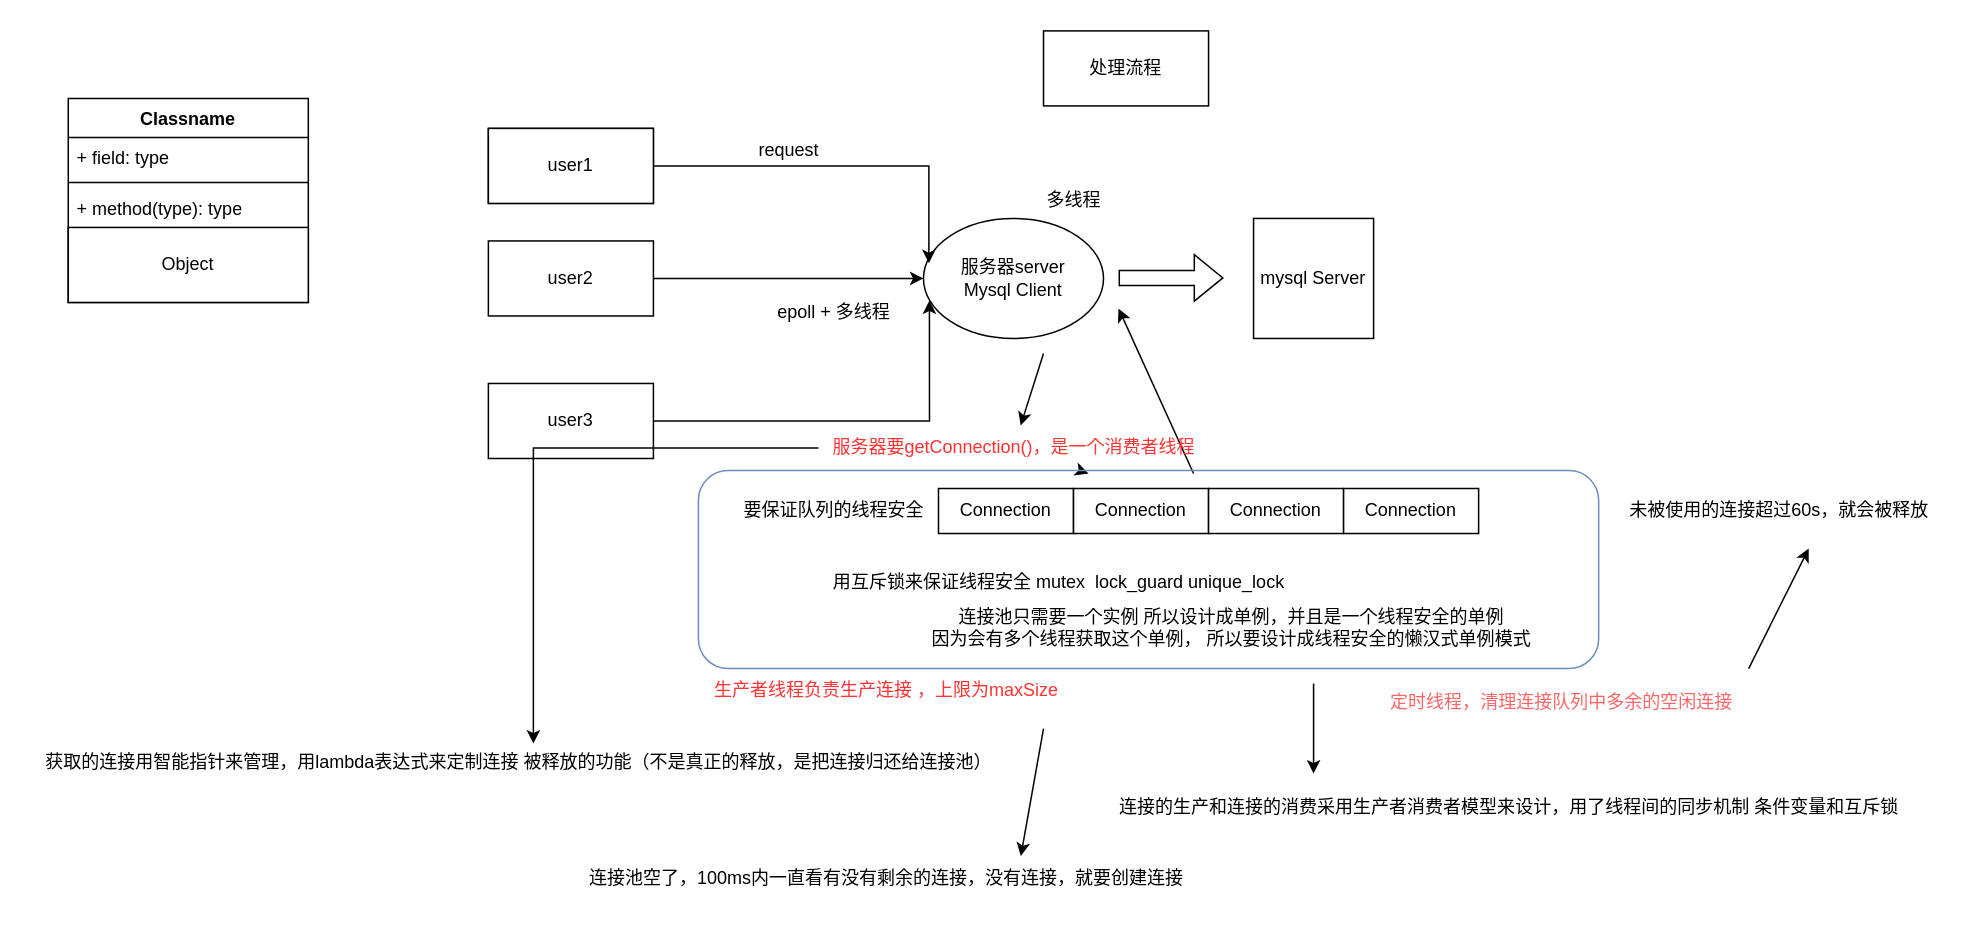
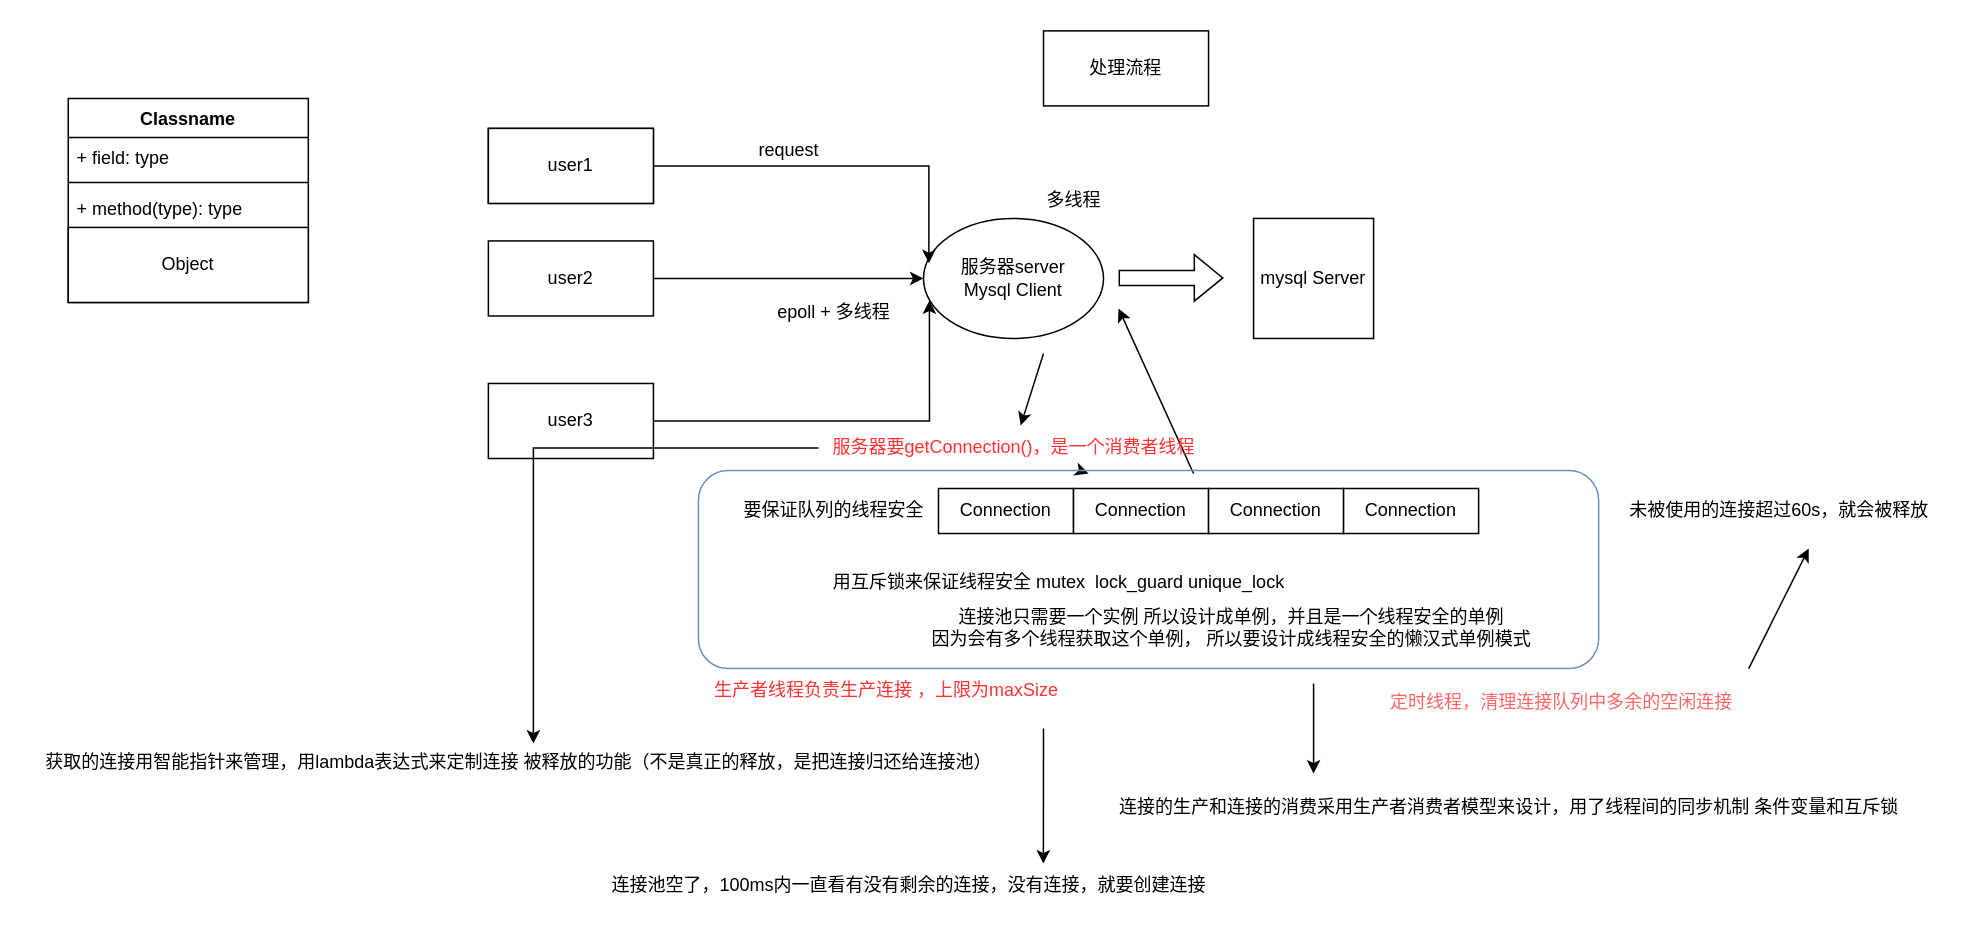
  <mxCell id="0" />
  <mxCell id="1" parent="0" />
  <mxCell id="2" value="Classname" style="swimlane;fontStyle=1;align=center;verticalAlign=top;childLayout=stackLayout;horizontal=1;startSize=26;horizontalStack=0;resizeParent=1;resizeParentMax=0;resizeLast=0;collapsible=1;marginBottom=0;whiteSpace=wrap;html=1;" vertex="1" parent="1"><mxGeometry x="45" y="65" width="160" height="136" as="geometry" /></mxCell>
  <mxCell id="3" value="+ field: type" style="text;strokeColor=none;fillColor=none;align=left;verticalAlign=top;spacingLeft=4;spacingRight=4;overflow=hidden;rotatable=0;points=[[0,0.5],[1,0.5]];portConstraint=eastwest;whiteSpace=wrap;html=1;" vertex="1" parent="2"><mxGeometry y="26" width="160" height="26" as="geometry" /></mxCell>
  <mxCell id="4" value="" style="line;strokeWidth=1;fillColor=none;align=left;verticalAlign=middle;spacingTop=-1;spacingLeft=3;spacingRight=3;rotatable=0;labelPosition=right;points=[];portConstraint=eastwest;strokeColor=inherit;" vertex="1" parent="2"><mxGeometry y="52" width="160" height="8" as="geometry" /></mxCell>
  <mxCell id="5" value="+ method(type): type" style="text;strokeColor=none;fillColor=none;align=left;verticalAlign=top;spacingLeft=4;spacingRight=4;overflow=hidden;rotatable=0;points=[[0,0.5],[1,0.5]];portConstraint=eastwest;whiteSpace=wrap;html=1;" vertex="1" parent="2"><mxGeometry y="60" width="160" height="26" as="geometry" /></mxCell>
  <mxCell id="6" value="Object" style="html=1;whiteSpace=wrap;" vertex="1" parent="2"><mxGeometry y="86" width="160" height="50" as="geometry" /></mxCell>
  <mxCell id="7" value="处理流程" style="html=1;whiteSpace=wrap;" vertex="1" parent="1"><mxGeometry x="695" y="20" width="110" height="50" as="geometry" /></mxCell>
  <mxCell id="8" value="user1" style="html=1;whiteSpace=wrap;" vertex="1" parent="1"><mxGeometry x="325" y="85" width="110" height="50" as="geometry" /></mxCell>
  <mxCell id="9" value="user1" style="html=1;whiteSpace=wrap;" vertex="1" parent="1"><mxGeometry x="325" y="85" width="110" height="50" as="geometry" /></mxCell>
  <mxCell id="10" style="edgeStyle=orthogonalEdgeStyle;rounded=0;orthogonalLoop=1;jettySize=auto;html=1;exitX=1;exitY=0.5;exitDx=0;exitDy=0;entryX=0;entryY=0.5;entryDx=0;entryDy=0;" edge="1" parent="1" source="11" target="13"><mxGeometry relative="1" as="geometry" /></mxCell>
  <mxCell id="11" value="user2" style="html=1;whiteSpace=wrap;" vertex="1" parent="1"><mxGeometry x="325" y="160" width="110" height="50" as="geometry" /></mxCell>
  <mxCell id="12" value="user3" style="html=1;whiteSpace=wrap;" vertex="1" parent="1"><mxGeometry x="325" y="255" width="110" height="50" as="geometry" /></mxCell>
  <mxCell id="13" value="服务器server&lt;div&gt;Mysql Client&lt;/div&gt;" style="ellipse;whiteSpace=wrap;html=1;" vertex="1" parent="1"><mxGeometry x="615" y="145" width="120" height="80" as="geometry" /></mxCell>
  <mxCell id="14" style="edgeStyle=orthogonalEdgeStyle;rounded=0;orthogonalLoop=1;jettySize=auto;html=1;exitX=1;exitY=0.5;exitDx=0;exitDy=0;entryX=0.03;entryY=0.373;entryDx=0;entryDy=0;entryPerimeter=0;" edge="1" parent="1" source="9" target="13"><mxGeometry relative="1" as="geometry" /></mxCell>
  <mxCell id="15" style="edgeStyle=orthogonalEdgeStyle;rounded=0;orthogonalLoop=1;jettySize=auto;html=1;entryX=0.033;entryY=0.683;entryDx=0;entryDy=0;entryPerimeter=0;" edge="1" parent="1" source="12" target="13"><mxGeometry relative="1" as="geometry" /></mxCell>
  <mxCell id="16" value="request" style="text;html=1;align=center;verticalAlign=middle;resizable=0;points=[];autosize=1;strokeColor=none;fillColor=none;" vertex="1" parent="1"><mxGeometry x="495" y="85" width="60" height="30" as="geometry" /></mxCell>
  <mxCell id="17" value="" style="shape=flexArrow;endArrow=classic;html=1;rounded=0;" edge="1" parent="1"><mxGeometry width="50" height="50" relative="1" as="geometry"><mxPoint x="745" y="184.66" as="sourcePoint" /><mxPoint x="815" y="184.66" as="targetPoint" /></mxGeometry></mxCell>
  <mxCell id="18" value="mysql Server" style="whiteSpace=wrap;html=1;aspect=fixed;" vertex="1" parent="1"><mxGeometry x="835" y="145" width="80" height="80" as="geometry" /></mxCell>
  <mxCell id="19" value="" style="endArrow=classic;html=1;rounded=0;" edge="1" parent="1" source="33"><mxGeometry width="50" height="50" relative="1" as="geometry"><mxPoint x="695" y="235" as="sourcePoint" /><mxPoint x="725" y="315" as="targetPoint" /></mxGeometry></mxCell>
  <mxCell id="20" value="" style="endArrow=classic;html=1;rounded=0;" edge="1" parent="1"><mxGeometry width="50" height="50" relative="1" as="geometry"><mxPoint x="795" y="315" as="sourcePoint" /><mxPoint x="745" y="205" as="targetPoint" /></mxGeometry></mxCell>
  <mxCell id="21" value="" style="group" vertex="1" connectable="0" parent="1"><mxGeometry x="625" y="325" width="360" height="30" as="geometry" /></mxCell>
  <mxCell id="22" value="Connection" style="rounded=0;whiteSpace=wrap;html=1;" vertex="1" parent="21"><mxGeometry width="90" height="30" as="geometry" /></mxCell>
  <mxCell id="23" value="Connection" style="rounded=0;whiteSpace=wrap;html=1;" vertex="1" parent="21"><mxGeometry x="90" width="90" height="30" as="geometry" /></mxCell>
  <mxCell id="24" value="Connection" style="rounded=0;whiteSpace=wrap;html=1;" vertex="1" parent="21"><mxGeometry x="180" width="90" height="30" as="geometry" /></mxCell>
  <mxCell id="25" value="Connection" style="rounded=0;whiteSpace=wrap;html=1;" vertex="1" parent="21"><mxGeometry x="270" width="90" height="30" as="geometry" /></mxCell>
  <mxCell id="26" value="多线程" style="text;html=1;align=center;verticalAlign=middle;resizable=0;points=[];autosize=1;strokeColor=none;fillColor=none;" vertex="1" parent="1"><mxGeometry x="685" y="118" width="60" height="30" as="geometry" /></mxCell>
  <mxCell id="27" value="要保证队列的线程安全" style="text;html=1;align=center;verticalAlign=middle;resizable=0;points=[];autosize=1;strokeColor=none;fillColor=none;" vertex="1" parent="1"><mxGeometry x="485" y="325" width="140" height="30" as="geometry" /></mxCell>
  <mxCell id="28" value="epoll + 多线程" style="text;html=1;align=center;verticalAlign=middle;resizable=0;points=[];autosize=1;strokeColor=none;fillColor=none;" vertex="1" parent="1"><mxGeometry x="505" y="193" width="100" height="30" as="geometry" /></mxCell>
  <mxCell id="29" value="用互斥锁来保证线程安全 mutex&amp;nbsp; lock_guard unique_lock" style="text;html=1;align=center;verticalAlign=middle;resizable=0;points=[];autosize=1;strokeColor=none;fillColor=none;" vertex="1" parent="1"><mxGeometry x="545" y="373" width="320" height="30" as="geometry" /></mxCell>
  <mxCell id="30" value="连接池只需要一个实例 所以设计成单例，并且是一个线程安全的单例&lt;div&gt;因为会有多个线程获取这个单例， 所以要设计成线程安全的懒汉式单例模式&lt;/div&gt;" style="text;html=1;align=center;verticalAlign=middle;resizable=0;points=[];autosize=1;strokeColor=none;fillColor=none;" vertex="1" parent="1"><mxGeometry x="610" y="398" width="420" height="40" as="geometry" /></mxCell>
- <mxCell id="31" value="连接池空了，100ms内一直看有没有剩余的连接，没有连接，就要创建连接" style="text;html=1;align=center;verticalAlign=middle;resizable=0;points=[];autosize=1;strokeColor=none;fillColor=none;" vertex="1" parent="1"><mxGeometry x="380" y="570" width="420" height="30" as="geometry" /></mxCell>
+ <mxCell id="31" value="连接池空了，100ms内一直看有没有剩余的连接，没有连接，就要创建连接" style="text;html=1;align=center;verticalAlign=middle;resizable=0;points=[];autosize=1;strokeColor=none;fillColor=none;" vertex="1" parent="1"><mxGeometry x="395" y="575" width="420" height="30" as="geometry" /></mxCell>
  <mxCell id="32" value="" style="endArrow=classic;html=1;rounded=0;" edge="1" parent="1" target="33"><mxGeometry width="50" height="50" relative="1" as="geometry"><mxPoint x="695" y="235" as="sourcePoint" /><mxPoint x="725" y="315" as="targetPoint" /></mxGeometry></mxCell>
  <mxCell id="33" value="&lt;font color=&quot;#ff3333&quot;&gt;服务器要getConnection()，是一个消费者线程&lt;/font&gt;" style="text;html=1;align=center;verticalAlign=middle;resizable=0;points=[];autosize=1;strokeColor=none;fillColor=none;" vertex="1" parent="1"><mxGeometry x="545" y="283" width="260" height="30" as="geometry" /></mxCell>
  <mxCell id="34" value="" style="rounded=1;whiteSpace=wrap;html=1;fillColor=none;strokeColor=#6c8ebf;gradientColor=default;" vertex="1" parent="1"><mxGeometry x="465" y="313" width="600" height="132" as="geometry" /></mxCell>
  <mxCell id="35" value="&lt;font color=&quot;#ff3333&quot;&gt;生产者线程负责生产连接 ，上限为maxSize&lt;/font&gt;" style="text;html=1;align=center;verticalAlign=middle;resizable=0;points=[];autosize=1;strokeColor=none;fillColor=none;" vertex="1" parent="1"><mxGeometry x="465" y="445" width="250" height="30" as="geometry" /></mxCell>
  <mxCell id="36" value="未被使用的连接超过60s，就会被释放" style="text;html=1;align=center;verticalAlign=middle;resizable=0;points=[];autosize=1;strokeColor=none;fillColor=none;" vertex="1" parent="1"><mxGeometry x="1075" y="325" width="220" height="30" as="geometry" /></mxCell>
  <mxCell id="37" value="" style="endArrow=classic;html=1;rounded=0;" edge="1" parent="1" source="33"><mxGeometry width="50" height="50" relative="1" as="geometry"><mxPoint x="305" y="485" as="sourcePoint" /><mxPoint x="355" y="495" as="targetPoint" /><Array as="points"><mxPoint x="355" y="298" /><mxPoint x="355" y="475" /><mxPoint x="355" y="485" /></Array></mxGeometry></mxCell>
  <mxCell id="38" value="获取的连接用智能指针来管理，用lambda表达式来定制连接 被释放的功能（不是真正的释放，是把连接归还给连接池）" style="text;html=1;align=center;verticalAlign=middle;resizable=0;points=[];autosize=1;strokeColor=none;fillColor=none;" vertex="1" parent="1"><mxGeometry x="20" y="493" width="650" height="30" as="geometry" /></mxCell>
  <mxCell id="39" value="连接的生产和连接的消费采用生产者消费者模型来设计，用了线程间的同步机制 条件变量和互斥锁" style="text;html=1;align=center;verticalAlign=middle;resizable=0;points=[];autosize=1;strokeColor=none;fillColor=none;" vertex="1" parent="1"><mxGeometry x="735" y="523" width="540" height="30" as="geometry" /></mxCell>
  <mxCell id="40" value="" style="endArrow=classic;html=1;rounded=0;" edge="1" parent="1"><mxGeometry width="50" height="50" relative="1" as="geometry"><mxPoint x="875" y="455" as="sourcePoint" /><mxPoint x="875" y="515" as="targetPoint" /></mxGeometry></mxCell>
  <mxCell id="41" value="&lt;font color=&quot;#ff6666&quot;&gt;定时线程，清理连接队列中多余的空闲连接&lt;/font&gt;" style="text;html=1;align=center;verticalAlign=middle;resizable=0;points=[];autosize=1;strokeColor=none;fillColor=none;" vertex="1" parent="1"><mxGeometry x="915" y="453" width="250" height="30" as="geometry" /></mxCell>
  <mxCell id="42" value="" style="endArrow=classic;html=1;rounded=0;" edge="1" parent="1"><mxGeometry width="50" height="50" relative="1" as="geometry"><mxPoint x="1165" y="445" as="sourcePoint" /><mxPoint x="1205" y="365" as="targetPoint" /></mxGeometry></mxCell>
  <mxCell id="43" value="" style="endArrow=classic;html=1;rounded=0;entryX=0.714;entryY=0;entryDx=0;entryDy=0;entryPerimeter=0;" edge="1" parent="1" target="31"><mxGeometry width="50" height="50" relative="1" as="geometry"><mxPoint x="695" y="485" as="sourcePoint" /><mxPoint x="695" y="553" as="targetPoint" /></mxGeometry></mxCell>
